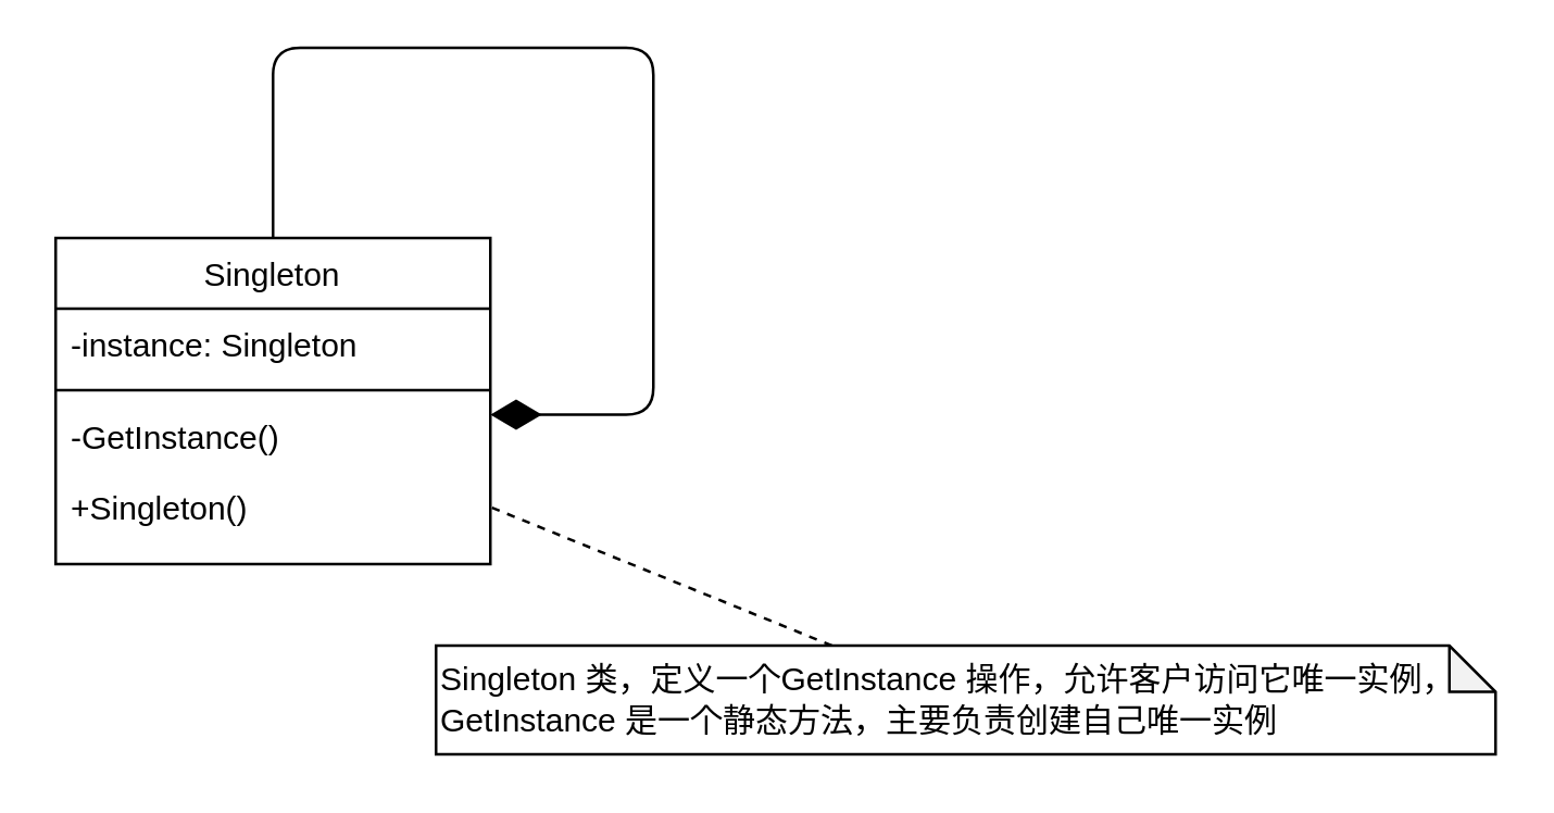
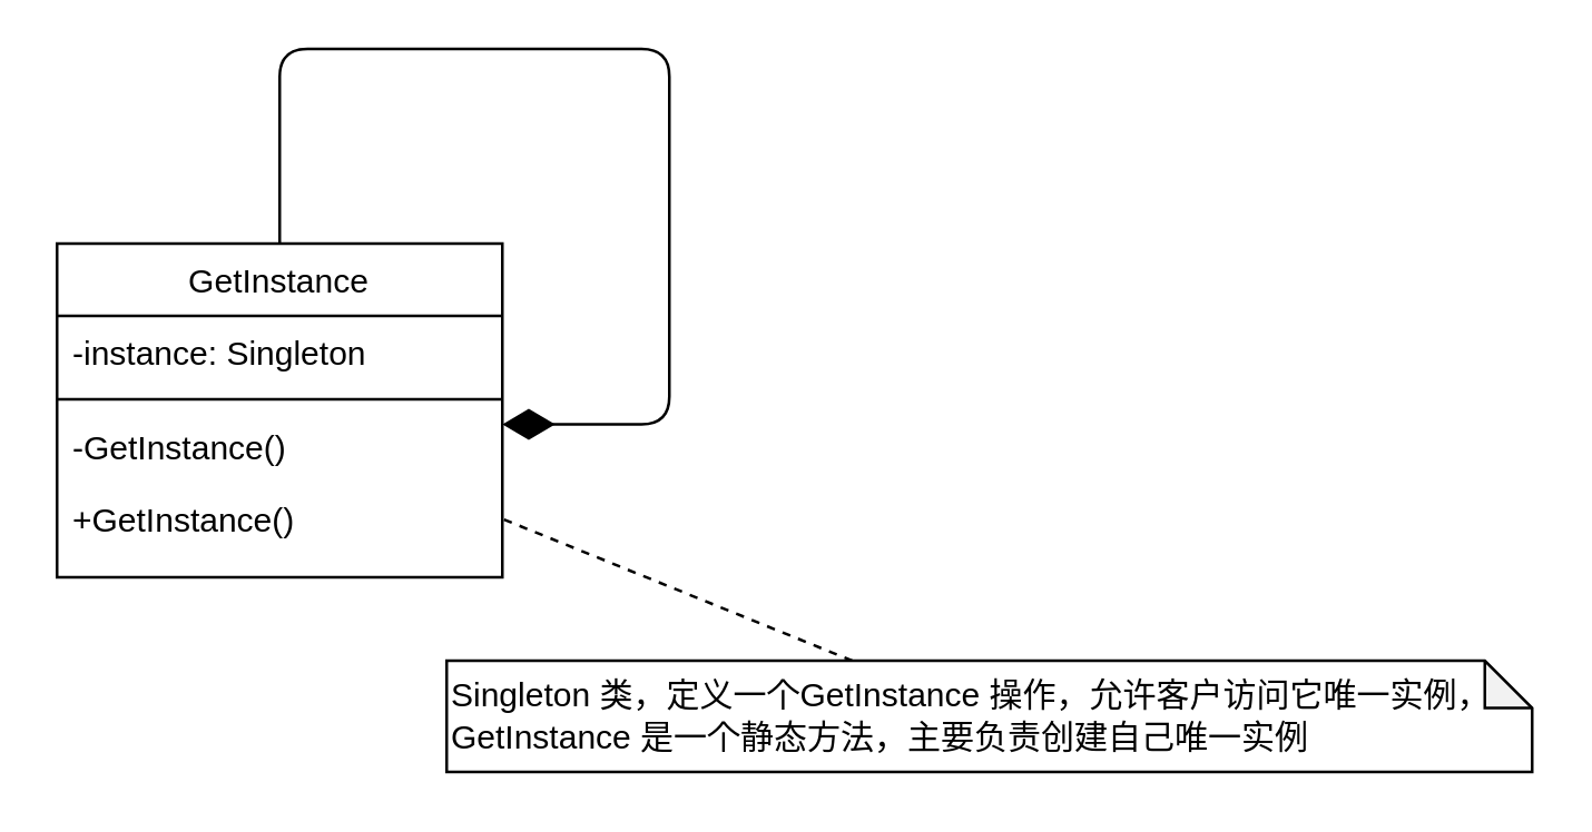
  <mxCell id="0" />
  <mxCell id="1" parent="0" />
- <mxCell id="2" value="Singleton" style="swimlane;fontStyle=0;align=center;verticalAlign=top;childLayout=stackLayout;horizontal=1;startSize=26;horizontalStack=0;resizeParent=1;resizeLast=0;collapsible=1;marginBottom=0;rounded=0;shadow=0;strokeWidth=1;" vertex="1" parent="1"><mxGeometry x="20" y="20" width="160" height="120" as="geometry"><mxRectangle x="130" y="380" width="160" height="26" as="alternateBounds" /></mxGeometry></mxCell>
+ <mxCell id="2" value="GetInstance" style="swimlane;fontStyle=0;align=center;verticalAlign=top;childLayout=stackLayout;horizontal=1;startSize=26;horizontalStack=0;resizeParent=1;resizeLast=0;collapsible=1;marginBottom=0;rounded=0;shadow=0;strokeWidth=1;" vertex="1" parent="1"><mxGeometry x="20" y="20" width="160" height="120" as="geometry"><mxRectangle x="130" y="380" width="160" height="26" as="alternateBounds" /></mxGeometry></mxCell>
  <mxCell id="3" value="-instance: Singleton" style="text;align=left;verticalAlign=top;spacingLeft=4;spacingRight=4;overflow=hidden;rotatable=0;points=[[0,0.5],[1,0.5]];portConstraint=eastwest;" vertex="1" parent="2"><mxGeometry y="26" width="160" height="26" as="geometry" /></mxCell>
  <mxCell id="4" value="" style="line;html=1;strokeWidth=1;align=left;verticalAlign=middle;spacingTop=-1;spacingLeft=3;spacingRight=3;rotatable=0;labelPosition=right;points=[];portConstraint=eastwest;" vertex="1" parent="2"><mxGeometry y="52" width="160" height="8" as="geometry" /></mxCell>
  <mxCell id="5" value="-GetInstance()" style="text;align=left;verticalAlign=top;spacingLeft=4;spacingRight=4;overflow=hidden;rotatable=0;points=[[0,0.5],[1,0.5]];portConstraint=eastwest;" vertex="1" parent="2"><mxGeometry y="60" width="160" height="26" as="geometry" /></mxCell>
  <mxCell id="6" style="edgeStyle=none;html=1;entryX=1;entryY=0.5;entryDx=0;entryDy=0;endArrow=diamondThin;endFill=1;strokeWidth=1;endSize=16;" edge="1" parent="2" source="2"><mxGeometry relative="1" as="geometry"><mxPoint x="160" y="65" as="targetPoint" /><Array as="points"><mxPoint x="80" y="-70" /><mxPoint x="220" y="-70" /><mxPoint x="220" y="65" /></Array></mxGeometry></mxCell>
- <mxCell id="7" value="+Singleton()" style="text;align=left;verticalAlign=top;spacingLeft=4;spacingRight=4;overflow=hidden;rotatable=0;points=[[0,0.5],[1,0.5]];portConstraint=eastwest;" vertex="1" parent="2"><mxGeometry y="86" width="160" height="26" as="geometry" /></mxCell>
+ <mxCell id="7" value="+GetInstance()" style="text;align=left;verticalAlign=top;spacingLeft=4;spacingRight=4;overflow=hidden;rotatable=0;points=[[0,0.5],[1,0.5]];portConstraint=eastwest;" vertex="1" parent="2"><mxGeometry y="86" width="160" height="26" as="geometry" /></mxCell>
  <mxCell id="8" style="edgeStyle=none;html=1;entryX=1;entryY=0.5;entryDx=0;entryDy=0;endArrow=none;endFill=0;endSize=16;strokeWidth=1;dashed=1;" edge="1" parent="1" source="9" target="7"><mxGeometry relative="1" as="geometry" /></mxCell>
  <mxCell id="9" value="Singleton 类，定义一个GetInstance 操作，允许客户访问它唯一实例，GetInstance 是一个静态方法，主要负责创建自己唯一实例" style="shape=note;whiteSpace=wrap;html=1;backgroundOutline=1;darkOpacity=0.05;align=left;size=17;" vertex="1" parent="1"><mxGeometry x="160" y="170" width="390" height="40" as="geometry" /></mxCell>
